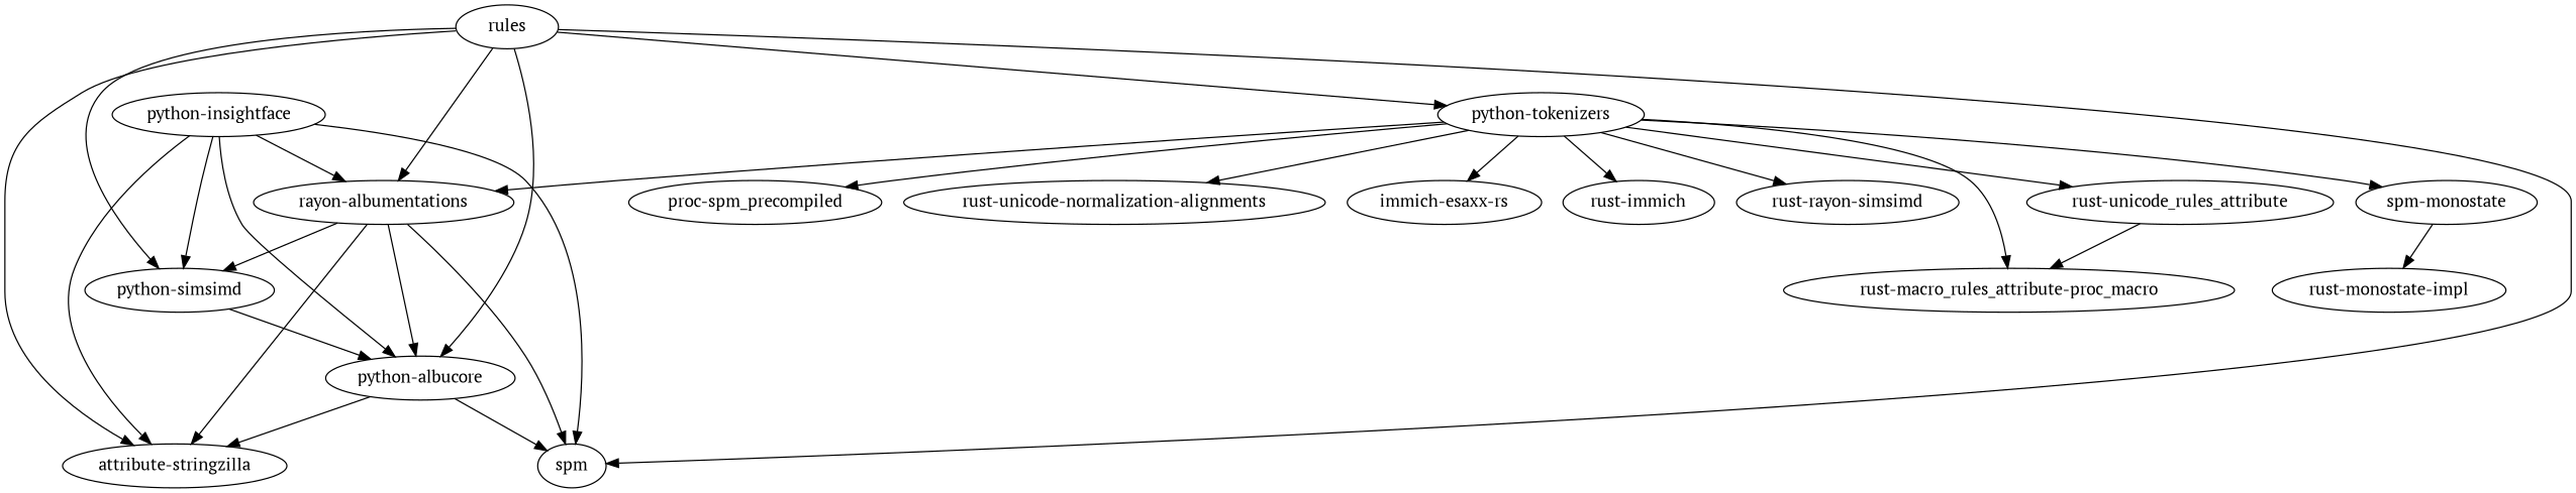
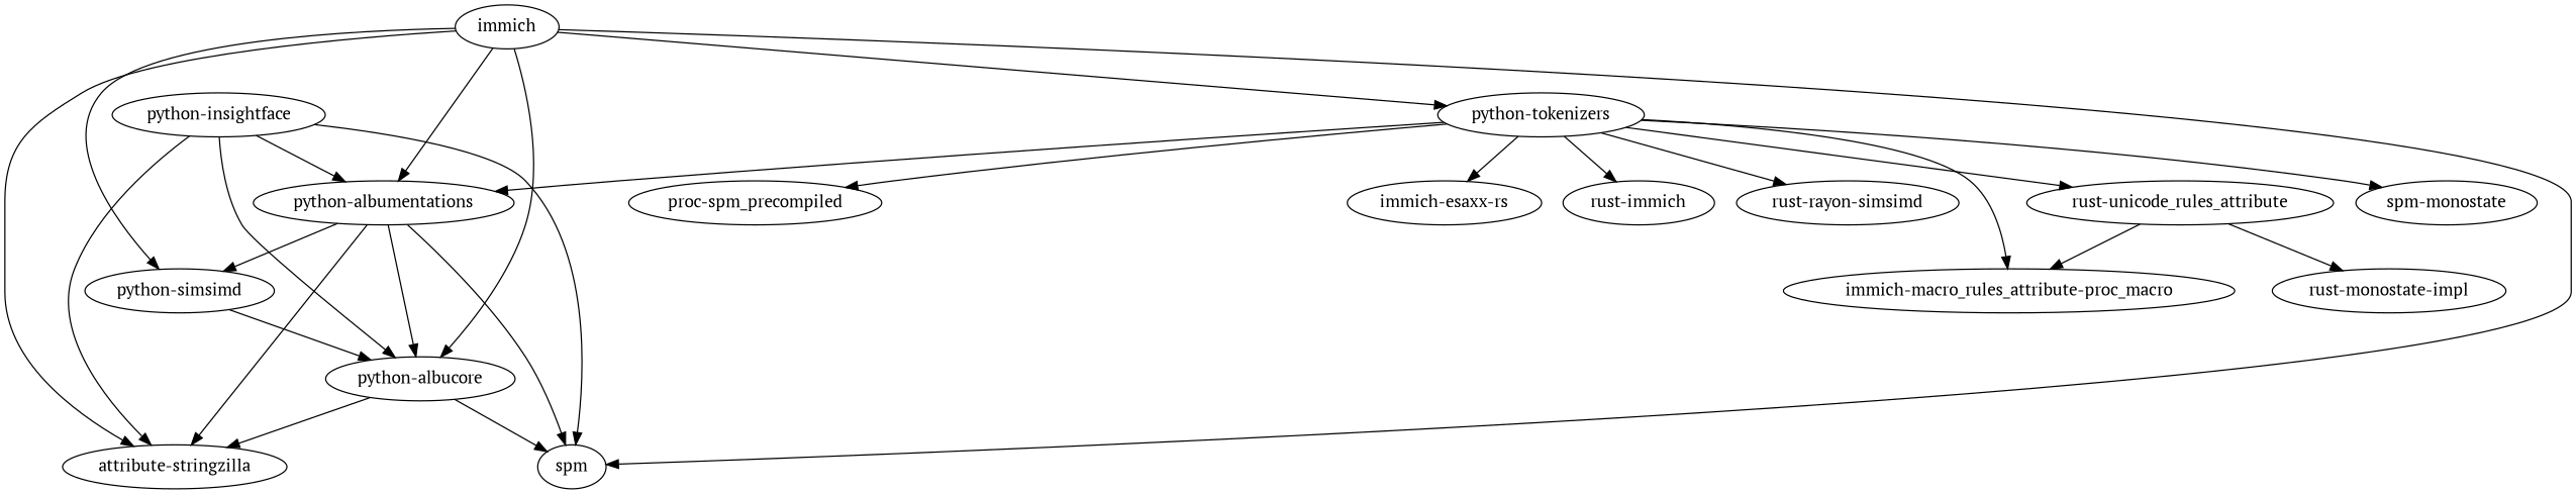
  digraph {
    fontname="PT Serif"
    node [fontname="PT Serif"]
    edge [fontname="PT Serif"]
    n1 [label=spm]
-   immich [label=rules]
+   immich
    "python-albucore"
-   "python-albumentations" [label="rayon-albumentations"]
+   "python-albumentations"
    "python-simsimd"
    n6 [label="attribute-stringzilla"]
    "python-tokenizers"
    "python-insightface"
    n9 [label="immich-esaxx-rs"]
    n10 [label="rust-unicode_rules_attribute"]
-   "rust-macro_rules_attribute-proc_macro"
+   "rust-macro_rules_attribute-proc_macro" [label="immich-macro_rules_attribute-proc_macro"]
    n12 [label="spm-monostate"]
    n13 [label="rust-immich"]
    n14 [label="rust-rayon-simsimd"]
    n15 [label="proc-spm_precompiled"]
-   "rust-unicode-normalization-alignments"
    "rust-monostate-impl"
    immich -> n1
    immich -> "python-albucore"
    immich -> "python-albumentations"
    immich -> "python-simsimd"
    immich -> n6
    immich -> "python-tokenizers"
    "python-albucore" -> n1
    "python-albucore" -> n6
    "python-albumentations" -> n1
    "python-albumentations" -> "python-albucore"
    "python-albumentations" -> "python-simsimd"
    "python-albumentations" -> n6
    "python-simsimd" -> "python-albucore"
    "python-tokenizers" -> "python-albumentations"
    "python-tokenizers" -> n9
    "python-tokenizers" -> n10
    "python-tokenizers" -> "rust-macro_rules_attribute-proc_macro"
    "python-tokenizers" -> n12
    "python-tokenizers" -> n13
    "python-tokenizers" -> n14
    "python-tokenizers" -> n15
-   "python-tokenizers" -> "rust-unicode-normalization-alignments"
    "python-insightface" -> n1
    "python-insightface" -> "python-albucore"
    "python-insightface" -> "python-albumentations"
-   "python-insightface" -> "python-simsimd"
    "python-insightface" -> n6
    n10 -> "rust-macro_rules_attribute-proc_macro"
-   n12 -> "rust-monostate-impl"
+   n10 -> "rust-monostate-impl"
  }
